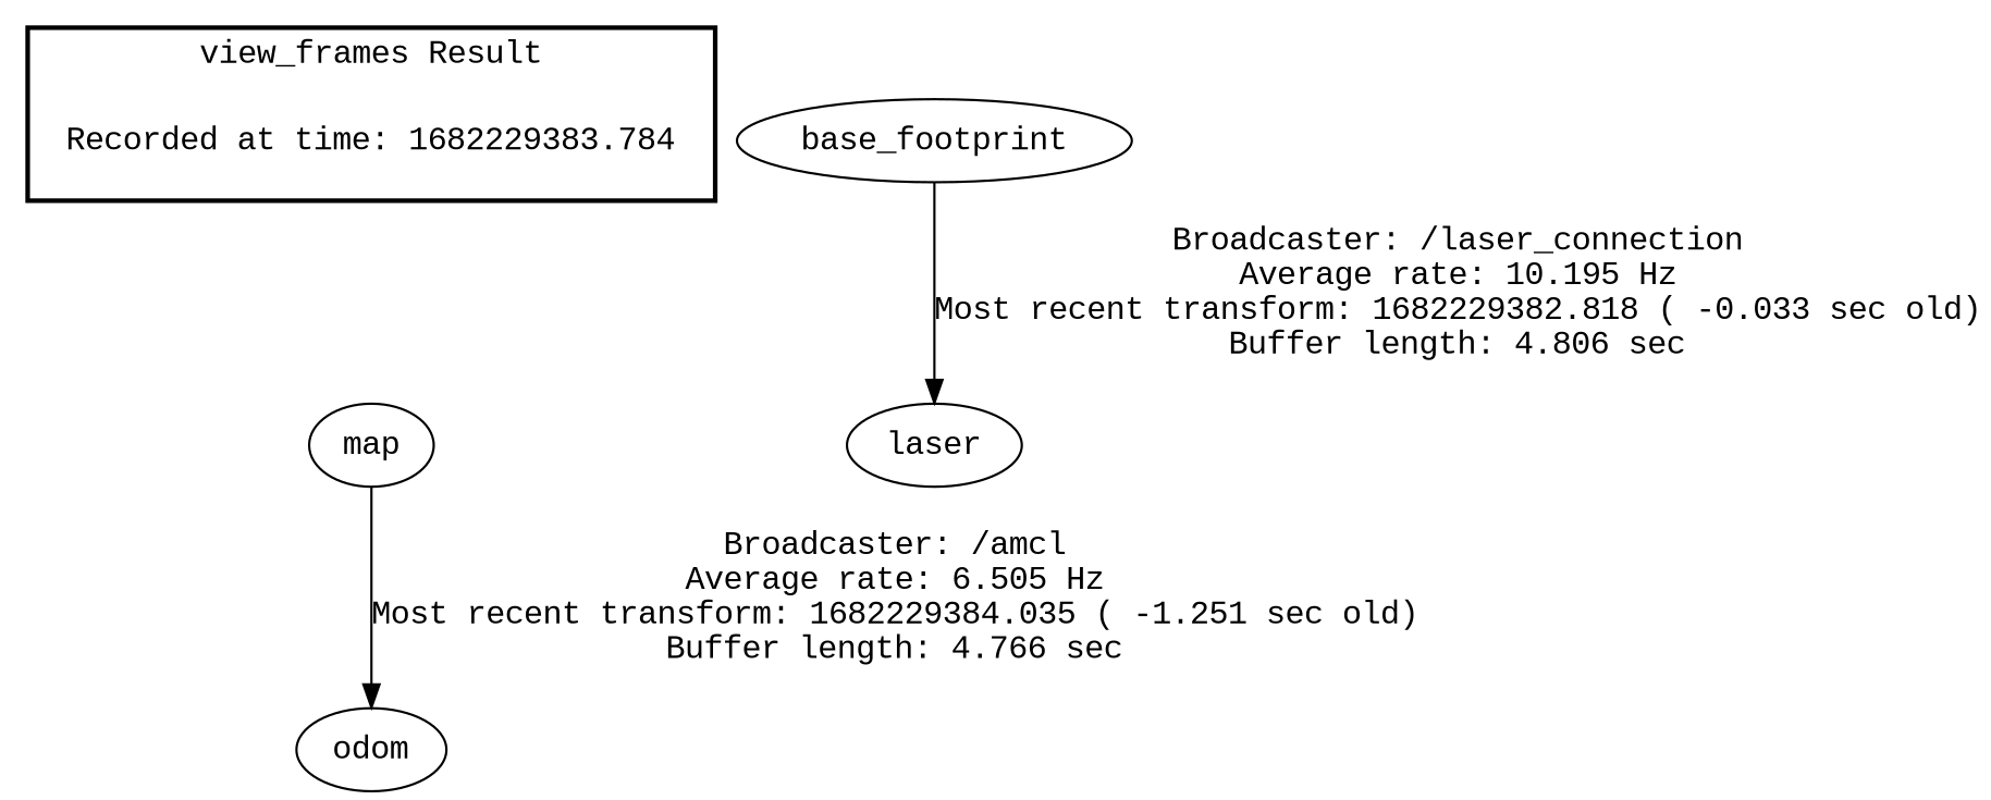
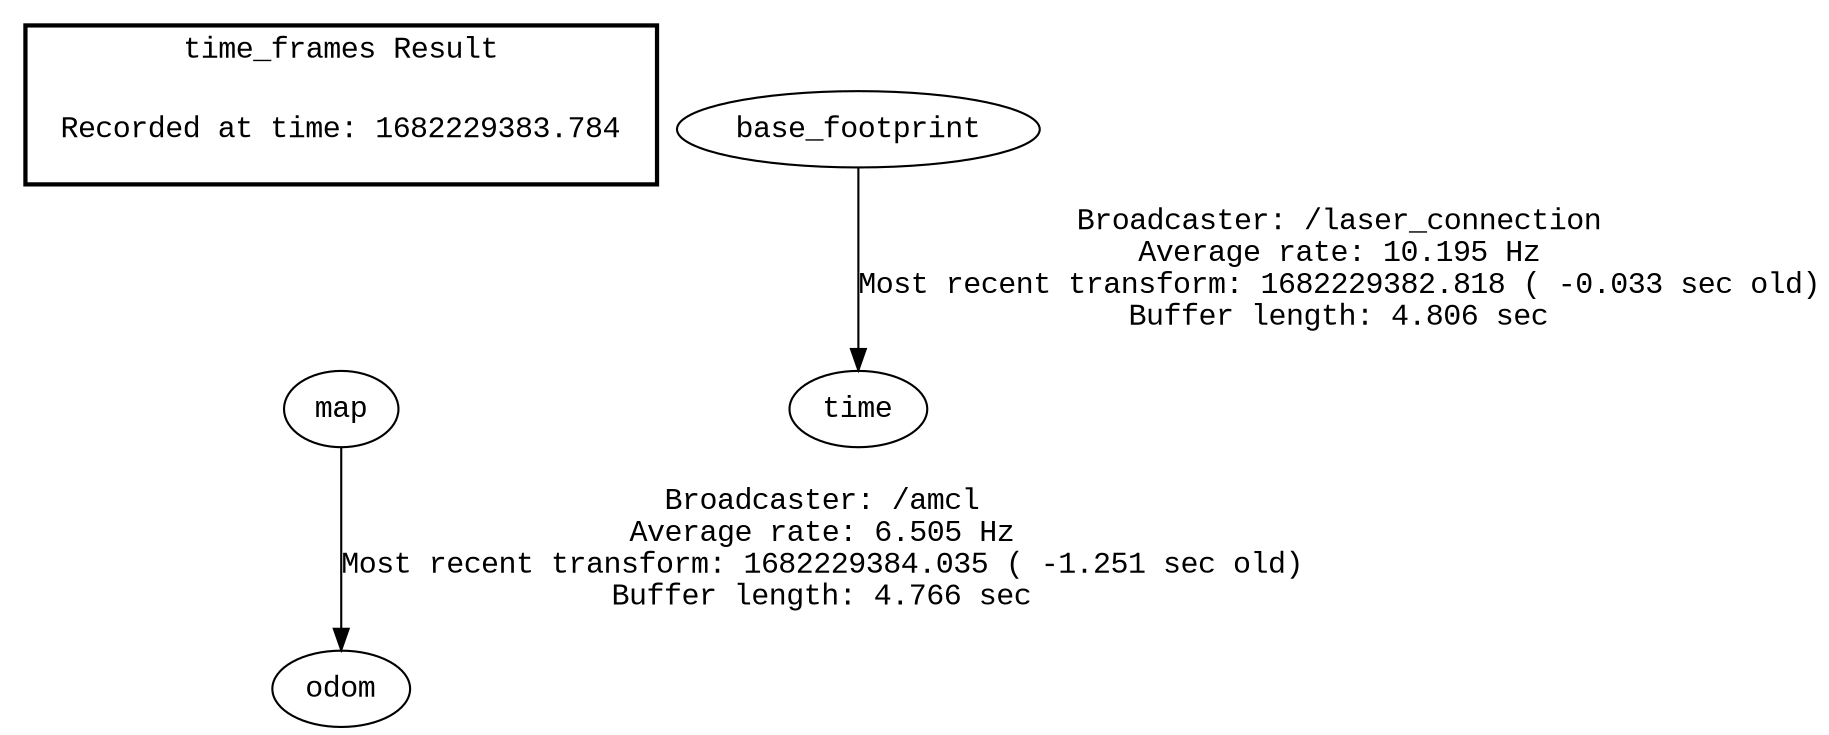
  digraph {
    fontname="Liberation Mono"
    node [fontname="Liberation Mono"]
    edge [fontname="Liberation Mono"]
    n1 [label="Recorded at time: 1682229383.784" shape=plaintext]
    map
    base_footprint
-   laser
+   laser [label=time]
    odom
    subgraph cluster_1 {
      color=black
-     label="view_frames Result"
+     label="time_frames Result"
      style=bold
      n1
    }
    n1 -> map [style=invis]
    map -> odom [label="Broadcaster: /amcl\nAverage rate: 6.505 Hz\nMost recent transform: 1682229384.035 ( -1.251 sec old)\nBuffer length: 4.766 sec\n"]
    base_footprint -> laser [label="Broadcaster: /laser_connection\nAverage rate: 10.195 Hz\nMost recent transform: 1682229382.818 ( -0.033 sec old)\nBuffer length: 4.806 sec\n"]
  }
